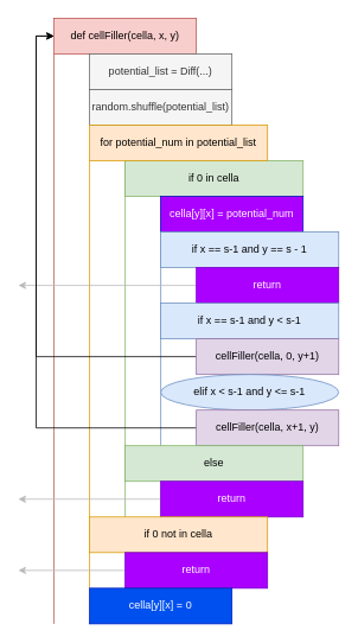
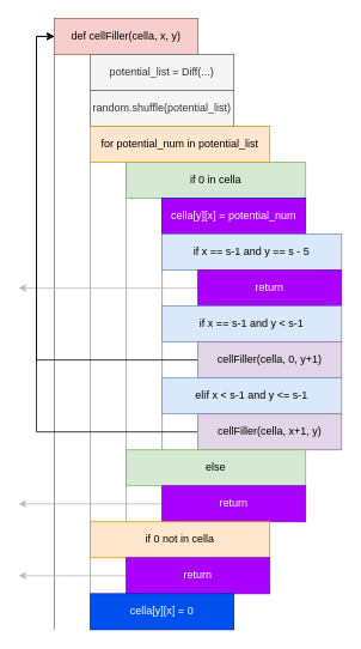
  <mxCell id="0" />
  <mxCell id="1" parent="0" />
  <mxCell id="2" value="" style="endArrow=none;html=1;entryX=0;entryY=1;entryDx=0;entryDy=0;exitX=0;exitY=0;exitDx=0;exitDy=0;fillColor=#f8cecc;strokeColor=#b85450;" edge="1" parent="1" target="6"><mxGeometry width="50" height="50" relative="1" as="geometry"><mxPoint x="60" y="700" as="sourcePoint" /><mxPoint x="60" y="220" as="targetPoint" /></mxGeometry></mxCell>
  <mxCell id="3" value="" style="endArrow=none;html=1;entryX=0;entryY=1;entryDx=0;entryDy=0;exitX=0;exitY=0;exitDx=0;exitDy=0;fillColor=#ffe6cc;strokeColor=#d79b00;" edge="1" parent="1" source="27" target="11"><mxGeometry width="50" height="50" relative="1" as="geometry"><mxPoint x="70" y="300" as="sourcePoint" /><mxPoint x="120" y="250" as="targetPoint" /></mxGeometry></mxCell>
  <mxCell id="4" value="" style="endArrow=none;html=1;entryX=0;entryY=1;entryDx=0;entryDy=0;fillColor=#d5e8d4;strokeColor=#82b366;" edge="1" parent="1"><mxGeometry width="50" height="50" relative="1" as="geometry"><mxPoint x="140" y="580" as="sourcePoint" /><mxPoint x="140" y="180" as="targetPoint" /></mxGeometry></mxCell>
  <mxCell id="5" value="" style="endArrow=none;html=1;entryX=0;entryY=1;entryDx=0;entryDy=0;fillColor=#dae8fc;strokeColor=#6c8ebf;" edge="1" parent="1"><mxGeometry width="50" height="50" relative="1" as="geometry"><mxPoint x="180" y="500" as="sourcePoint" /><mxPoint x="180" y="220" as="targetPoint" /></mxGeometry></mxCell>
  <mxCell id="6" value="def cellFiller(cella, x, y)" style="rounded=0;whiteSpace=wrap;html=1;fillColor=#f8cecc;strokeColor=#b85450;" vertex="1" parent="1"><mxGeometry x="60" y="20" width="160" height="40" as="geometry" /></mxCell>
  <mxCell id="7" value="potential_list = Diff(...)" style="rounded=0;whiteSpace=wrap;html=1;fillColor=#f5f5f5;strokeColor=#666666;fontColor=#333333;" vertex="1" parent="1"><mxGeometry x="100" y="60" width="160" height="40" as="geometry" /></mxCell>
  <mxCell id="8" value="random.shuffle(potential_list)" style="rounded=0;whiteSpace=wrap;html=1;fillColor=#f5f5f5;strokeColor=#666666;fontColor=#333333;" vertex="1" parent="1"><mxGeometry x="100" y="100" width="160" height="40" as="geometry" /></mxCell>
  <mxCell id="9" value="if 0 in cella" style="rounded=0;whiteSpace=wrap;html=1;fillColor=#d5e8d4;strokeColor=#82b366;" vertex="1" parent="1"><mxGeometry x="140" y="180" width="200" height="40" as="geometry" /></mxCell>
  <mxCell id="10" value="cella[y][x] = potential_num" style="rounded=0;whiteSpace=wrap;html=1;fillColor=#aa00ff;strokeColor=#001DBC;fontColor=#ffffff;" vertex="1" parent="1"><mxGeometry x="180" y="220" width="160" height="40" as="geometry" /></mxCell>
  <mxCell id="11" value="for potential_num in potential_list" style="rounded=0;whiteSpace=wrap;html=1;fillColor=#ffe6cc;strokeColor=#d79b00;" vertex="1" parent="1"><mxGeometry x="100" y="140" width="200" height="40" as="geometry" /></mxCell>
- <mxCell id="12" value="if x == s-1 and y == s - 1" style="rounded=0;whiteSpace=wrap;html=1;fillColor=#dae8fc;strokeColor=#6c8ebf;" vertex="1" parent="1"><mxGeometry x="180" y="260" width="200" height="40" as="geometry" /></mxCell>
+ <mxCell id="12" value="if x == s-1 and y == s - 5" style="rounded=0;whiteSpace=wrap;html=1;fillColor=#dae8fc;strokeColor=#6c8ebf;" vertex="1" parent="1"><mxGeometry x="180" y="260" width="200" height="40" as="geometry" /></mxCell>
  <mxCell id="13" style="edgeStyle=orthogonalEdgeStyle;rounded=0;orthogonalLoop=1;jettySize=auto;html=1;fontColor=#FFFFFF;fillColor=#f5f5f5;strokeColor=#B8B8B8;" edge="1" parent="1" source="14"><mxGeometry relative="1" as="geometry"><mxPoint x="20" y="320" as="targetPoint" /></mxGeometry></mxCell>
  <mxCell id="14" value="return" style="rounded=0;whiteSpace=wrap;html=1;fillColor=#aa00ff;strokeColor=#7700CC;fontColor=#ffffff;" vertex="1" parent="1"><mxGeometry x="220" y="300" width="160" height="40" as="geometry" /></mxCell>
  <mxCell id="15" value="if x == s-1 and y &amp;lt; s-1" style="rounded=0;whiteSpace=wrap;html=1;fillColor=#dae8fc;strokeColor=#6c8ebf;" vertex="1" parent="1"><mxGeometry x="180" y="340" width="200" height="40" as="geometry" /></mxCell>
  <mxCell id="16" style="edgeStyle=orthogonalEdgeStyle;rounded=0;orthogonalLoop=1;jettySize=auto;html=1;entryX=0;entryY=0.5;entryDx=0;entryDy=0;" edge="1" parent="1" source="17" target="6"><mxGeometry relative="1" as="geometry"><Array as="points"><mxPoint x="40" y="400" /><mxPoint x="40" y="40" /></Array></mxGeometry></mxCell>
  <mxCell id="17" value="cellFiller(cella, 0, y+1)" style="rounded=0;whiteSpace=wrap;html=1;fillColor=#e1d5e7;strokeColor=#9673a6;" vertex="1" parent="1"><mxGeometry x="220" y="380" width="160" height="40" as="geometry" /></mxCell>
- <mxCell id="18" value="elif x &amp;lt; s-1 and y &amp;lt;= s-1" style="ellipse;whiteSpace=wrap;html=1;fillColor=#dae8fc;strokeColor=#6c8ebf;" vertex="1" parent="1"><mxGeometry x="180" y="420" width="200" height="40" as="geometry" /></mxCell>
+ <mxCell id="18" value="elif x &amp;lt; s-1 and y &amp;lt;= s-1" style="rounded=0;whiteSpace=wrap;html=1;fillColor=#dae8fc;strokeColor=#6c8ebf;" vertex="1" parent="1"><mxGeometry x="180" y="420" width="200" height="40" as="geometry" /></mxCell>
  <mxCell id="19" style="edgeStyle=orthogonalEdgeStyle;rounded=0;orthogonalLoop=1;jettySize=auto;html=1;entryX=0;entryY=0.5;entryDx=0;entryDy=0;" edge="1" parent="1" source="20" target="6"><mxGeometry relative="1" as="geometry"><Array as="points"><mxPoint x="40" y="480" /><mxPoint x="40" y="40" /></Array></mxGeometry></mxCell>
  <mxCell id="20" value="cellFiller(cella, x+1, y)" style="rounded=0;whiteSpace=wrap;html=1;fillColor=#e1d5e7;strokeColor=#9673a6;" vertex="1" parent="1"><mxGeometry x="220" y="460" width="160" height="40" as="geometry" /></mxCell>
  <mxCell id="21" value="else" style="rounded=0;whiteSpace=wrap;html=1;fillColor=#d5e8d4;strokeColor=#82b366;" vertex="1" parent="1"><mxGeometry x="140" y="500" width="200" height="40" as="geometry" /></mxCell>
  <mxCell id="22" style="edgeStyle=orthogonalEdgeStyle;rounded=0;orthogonalLoop=1;jettySize=auto;html=1;fontColor=#FFFFFF;fillColor=#f5f5f5;strokeColor=#B8B8B8;" edge="1" parent="1" source="23"><mxGeometry relative="1" as="geometry"><mxPoint x="20" y="560" as="targetPoint" /></mxGeometry></mxCell>
  <mxCell id="23" value="return" style="rounded=0;whiteSpace=wrap;html=1;fillColor=#aa00ff;strokeColor=#7700CC;fontColor=#ffffff;" vertex="1" parent="1"><mxGeometry x="180" y="540" width="160" height="40" as="geometry" /></mxCell>
  <mxCell id="24" value="if 0 not in cella" style="rounded=0;whiteSpace=wrap;html=1;fillColor=#ffe6cc;strokeColor=#d79b00;" vertex="1" parent="1"><mxGeometry x="100" y="580" width="200" height="40" as="geometry" /></mxCell>
  <mxCell id="25" style="edgeStyle=orthogonalEdgeStyle;rounded=0;orthogonalLoop=1;jettySize=auto;html=1;exitX=0;exitY=0.5;exitDx=0;exitDy=0;fontColor=#FFFFFF;fillColor=#f5f5f5;strokeColor=#B8B8B8;" edge="1" parent="1" source="26"><mxGeometry relative="1" as="geometry"><mxPoint x="20" y="640" as="targetPoint" /></mxGeometry></mxCell>
  <mxCell id="26" value="return" style="rounded=0;whiteSpace=wrap;html=1;fillColor=#aa00ff;strokeColor=#7700CC;fontColor=#ffffff;" vertex="1" parent="1"><mxGeometry x="140" y="620" width="160" height="40" as="geometry" /></mxCell>
  <mxCell id="27" value="cella[y][x] = 0" style="rounded=0;whiteSpace=wrap;html=1;fillColor=#0050ef;strokeColor=#001DBC;fontColor=#ffffff;" vertex="1" parent="1"><mxGeometry x="100" y="660" width="160" height="40" as="geometry" /></mxCell>
